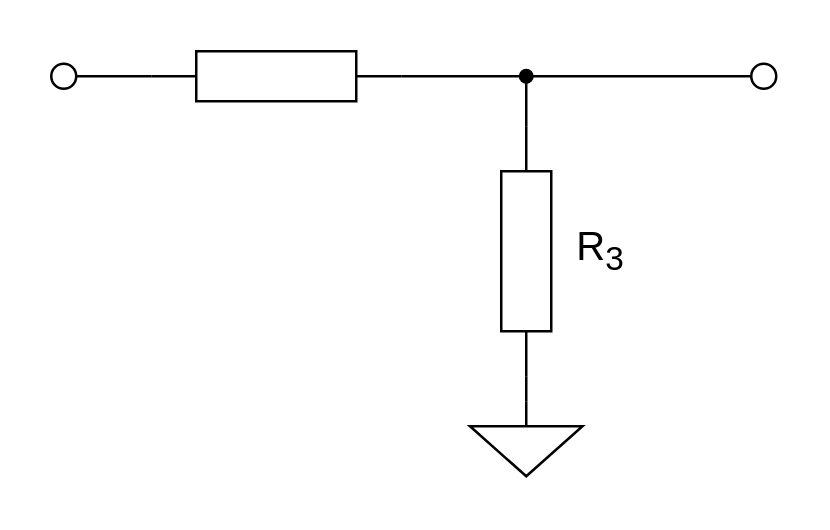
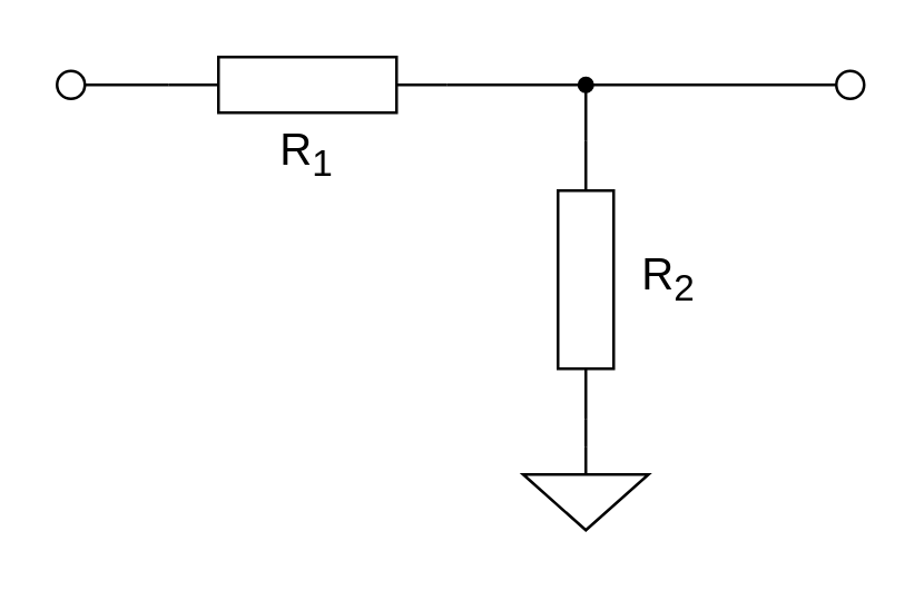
  <mxCell id="0" />
  <mxCell id="1" parent="0" />
  <mxCell id="2" style="edgeStyle=orthogonalEdgeStyle;rounded=0;orthogonalLoop=1;jettySize=auto;html=1;exitX=1;exitY=0.5;exitDx=0;exitDy=0;exitPerimeter=0;entryX=1;entryY=0.5;entryDx=0;entryDy=0;endArrow=none;endFill=0;" edge="1" parent="1" source="3" target="6"><mxGeometry relative="1" as="geometry" /></mxCell>
  <mxCell id="3" value="" style="pointerEvents=1;verticalLabelPosition=bottom;shadow=0;dashed=0;align=center;html=1;verticalAlign=top;shape=mxgraph.electrical.resistors.resistor_1;direction=west;" vertex="1" parent="1"><mxGeometry x="60" y="20" width="100" height="20" as="geometry" /></mxCell>
  <mxCell id="4" value="" style="pointerEvents=1;verticalLabelPosition=bottom;shadow=0;dashed=0;align=center;html=1;verticalAlign=top;shape=mxgraph.electrical.resistors.resistor_1;direction=south;" vertex="1" parent="1"><mxGeometry x="200" y="50" width="20" height="100" as="geometry" /></mxCell>
  <mxCell id="5" style="edgeStyle=orthogonalEdgeStyle;rounded=0;orthogonalLoop=1;jettySize=auto;html=1;entryX=0;entryY=0.5;entryDx=0;entryDy=0;entryPerimeter=0;endArrow=none;endFill=0;" edge="1" parent="1" source="3" target="4"><mxGeometry relative="1" as="geometry" /></mxCell>
  <mxCell id="6" value="" style="ellipse;whiteSpace=wrap;html=1;aspect=fixed;" vertex="1" parent="1"><mxGeometry x="20" y="25" width="10" height="10" as="geometry" /></mxCell>
  <mxCell id="7" style="edgeStyle=orthogonalEdgeStyle;shape=connector;rounded=0;orthogonalLoop=1;jettySize=auto;html=1;strokeColor=default;align=center;verticalAlign=middle;fontFamily=Helvetica;fontSize=11;fontColor=default;labelBackgroundColor=default;endArrow=none;endFill=0;" edge="1" parent="1" source="8"><mxGeometry relative="1" as="geometry"><mxPoint x="210" y="30" as="targetPoint" /></mxGeometry></mxCell>
  <mxCell id="8" value="" style="ellipse;whiteSpace=wrap;html=1;aspect=fixed;" vertex="1" parent="1"><mxGeometry x="300" y="25" width="10" height="10" as="geometry" /></mxCell>
  <mxCell id="9" value="" style="shape=waypoint;sketch=0;fillStyle=solid;size=6;pointerEvents=1;points=[];fillColor=none;resizable=0;rotatable=0;perimeter=centerPerimeter;snapToPoint=1;fontFamily=Helvetica;fontSize=11;fontColor=default;labelBackgroundColor=default;" vertex="1" parent="1"><mxGeometry x="200" y="20" width="20" height="20" as="geometry" /></mxCell>
  <mxCell id="10" value="" style="pointerEvents=1;verticalLabelPosition=bottom;shadow=0;dashed=0;align=center;html=1;verticalAlign=top;shape=mxgraph.electrical.signal_sources.signal_ground;fontFamily=Helvetica;fontSize=11;fontColor=default;labelBackgroundColor=default;" vertex="1" parent="1"><mxGeometry x="187.5" y="160" width="45" height="30" as="geometry" /></mxCell>
  <mxCell id="11" style="edgeStyle=orthogonalEdgeStyle;shape=connector;rounded=0;orthogonalLoop=1;jettySize=auto;html=1;exitX=0.5;exitY=0;exitDx=0;exitDy=0;exitPerimeter=0;entryX=1;entryY=0.5;entryDx=0;entryDy=0;entryPerimeter=0;strokeColor=default;align=center;verticalAlign=middle;fontFamily=Helvetica;fontSize=11;fontColor=default;labelBackgroundColor=default;endArrow=none;endFill=0;" edge="1" parent="1" source="10" target="4"><mxGeometry relative="1" as="geometry" /></mxCell>
- <mxCell id="13" value="&lt;font style=&quot;font-size: 16px;&quot;&gt;R&lt;sub&gt;3&lt;/sub&gt;&lt;/font&gt;" style="text;html=1;align=center;verticalAlign=middle;whiteSpace=wrap;rounded=0;fontFamily=Helvetica;fontSize=11;fontColor=default;labelBackgroundColor=default;" vertex="1" parent="1"><mxGeometry x="210" y="85" width="60" height="30" as="geometry" /></mxCell>
+ <mxCell id="12" value="&lt;font style=&quot;font-size: 16px;&quot;&gt;R&lt;sub&gt;1&lt;/sub&gt;&lt;/font&gt;" style="text;html=1;align=center;verticalAlign=middle;whiteSpace=wrap;rounded=0;fontFamily=Helvetica;fontSize=11;fontColor=default;labelBackgroundColor=default;" vertex="1" parent="1"><mxGeometry x="80" y="40" width="60" height="30" as="geometry" /></mxCell>
+ <mxCell id="13" value="&lt;font style=&quot;font-size: 16px;&quot;&gt;R&lt;sub&gt;2&lt;/sub&gt;&lt;/font&gt;" style="text;html=1;align=center;verticalAlign=middle;whiteSpace=wrap;rounded=0;fontFamily=Helvetica;fontSize=11;fontColor=default;labelBackgroundColor=default;" vertex="1" parent="1"><mxGeometry x="210" y="85" width="60" height="30" as="geometry" /></mxCell>
